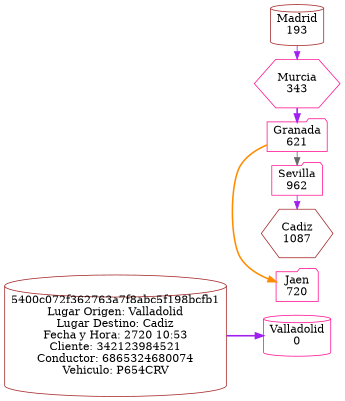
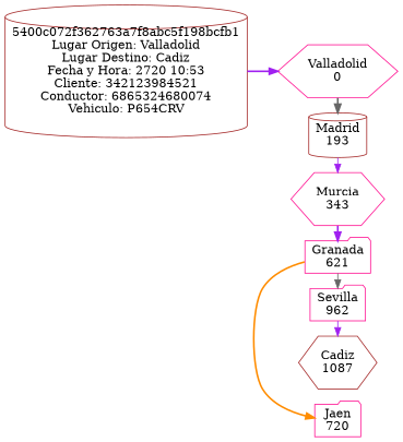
  digraph {
    rankdir=LR
    node [color=deeppink shape=hexagon]
    edge [color=purple style=bold]
-   n1 [label="Valladolid&#92;n0" shape=cylinder]
+   n1 [label="Valladolid&#92;n0"]
    n2 [color=brown label="Madrid&#92;n193" shape=cylinder]
    n3 [label="Murcia&#92;n343"]
    n4 [label="Granada&#92;n621" shape=folder]
    n5 [label="Jaen&#92;n720" shape=folder]
    n6 [label="Sevilla&#92;n962" shape=folder]
    n7 [color=brown label="Cadiz&#92;n1087"]
    n8 [color=brown label="5400c072f362763a7f8abc5f198bcfb1&#92;nLugar Origen: Valladolid&#92;nLugar Destino: Cadiz&#92;nFecha y Hora: 2720 10:53&#92;nCliente: 342123984521&#92;nConductor: 6865324680074&#92;nVehiculo: P654CRV" shape=cylinder]
    subgraph sub_1 {
      rank=same
      n1
      n2
      n3
      n4
      n5
      n6
      n7
    }
+   n1 -> n2 [color=gray40]
    n2 -> n3 [style=solid]
    n3 -> n4
    n4 -> n5 [color=darkorange]
    n4 -> n6 [color=gray40 style=solid]
    n6 -> n7 [style=solid]
    n8 -> n1
  }
